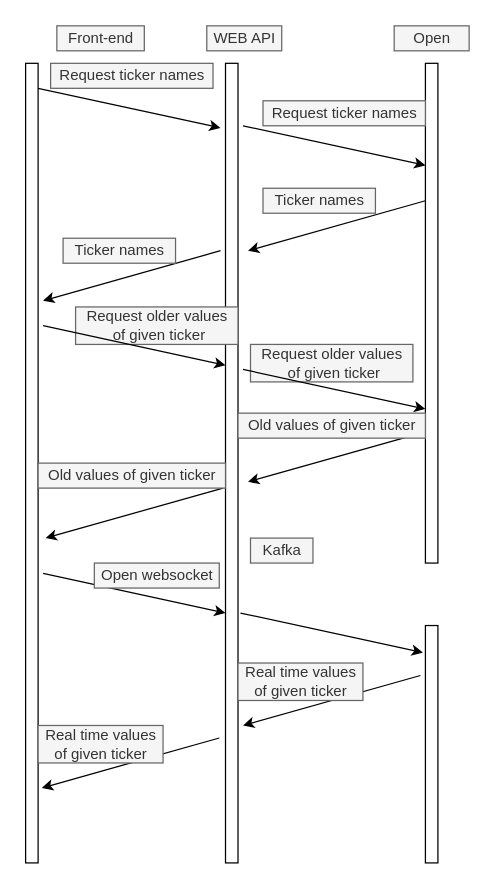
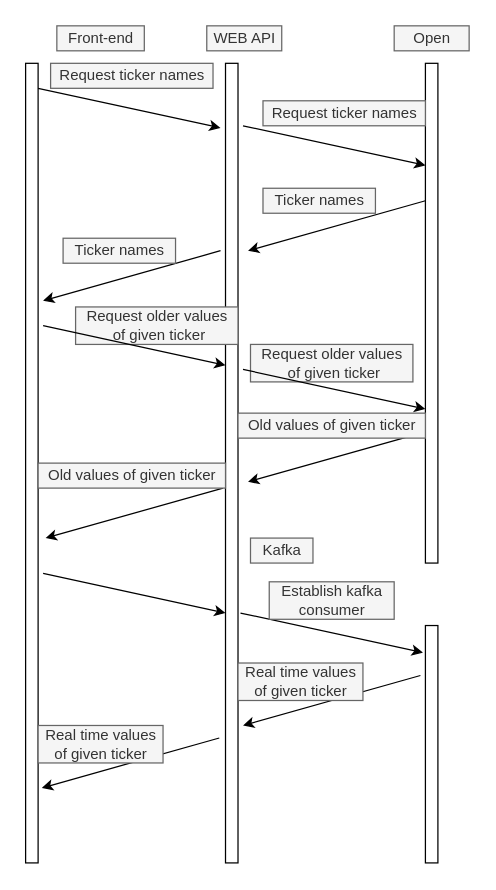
  <mxCell id="0" />
  <mxCell id="1" parent="0" />
  <mxCell id="2" value="" style="whiteSpace=wrap;html=1;" vertex="1" parent="1"><mxGeometry x="20" y="50" width="10" height="640" as="geometry" /></mxCell>
  <mxCell id="3" value="" style="whiteSpace=wrap;html=1;" vertex="1" parent="1"><mxGeometry x="180" y="50" width="10" height="640" as="geometry" /></mxCell>
  <mxCell id="4" value="" style="whiteSpace=wrap;html=1;" vertex="1" parent="1"><mxGeometry x="340" y="50" width="10" height="400" as="geometry" /></mxCell>
  <mxCell id="5" value="Front-end" style="text;html=1;resizable=0;autosize=1;align=center;verticalAlign=middle;points=[];fillColor=#f5f5f5;strokeColor=#666666;rounded=0;fontColor=#333333;" vertex="1" parent="1"><mxGeometry x="45" y="20" width="70" height="20" as="geometry" /></mxCell>
  <mxCell id="6" value="WEB API" style="text;html=1;resizable=0;autosize=1;align=center;verticalAlign=middle;points=[];fillColor=#f5f5f5;strokeColor=#666666;rounded=0;fontColor=#333333;" vertex="1" parent="1"><mxGeometry x="165" y="20" width="60" height="20" as="geometry" /></mxCell>
  <mxCell id="7" value="" style="whiteSpace=wrap;html=1;" vertex="1" parent="1"><mxGeometry x="340" y="500" width="10" height="190" as="geometry" /></mxCell>
  <mxCell id="8" value="Open" style="text;html=1;resizable=0;autosize=1;align=center;verticalAlign=middle;points=[];fillColor=#f5f5f5;strokeColor=#666666;rounded=0;fontColor=#333333;" vertex="1" parent="1"><mxGeometry x="315" y="20" width="60" height="20" as="geometry" /></mxCell>
  <mxCell id="9" value="Kafka" style="text;html=1;resizable=0;autosize=1;align=center;verticalAlign=middle;points=[];fillColor=#f5f5f5;strokeColor=#666666;rounded=0;fontColor=#333333;" vertex="1" parent="1"><mxGeometry x="200" y="430" width="50" height="20" as="geometry" /></mxCell>
  <mxCell id="10" value="Request ticker names" style="text;html=1;resizable=0;autosize=1;align=center;verticalAlign=middle;points=[];fillColor=#f5f5f5;strokeColor=#666666;rounded=0;fontColor=#333333;" vertex="1" parent="1"><mxGeometry x="40" y="50" width="130" height="20" as="geometry" /></mxCell>
  <mxCell id="11" style="edgeStyle=none;html=1;exitX=1.2;exitY=0.102;exitDx=0;exitDy=0;entryX=-0.2;entryY=0.174;entryDx=0;entryDy=0;exitPerimeter=0;entryPerimeter=0;" edge="1" parent="1"><mxGeometry relative="1" as="geometry"><mxPoint x="194" y="100" as="sourcePoint" /><mxPoint x="340" y="131.68" as="targetPoint" /></mxGeometry></mxCell>
  <mxCell id="12" style="edgeStyle=none;html=1;exitX=1.2;exitY=0.102;exitDx=0;exitDy=0;entryX=-0.2;entryY=0.174;entryDx=0;entryDy=0;exitPerimeter=0;entryPerimeter=0;" edge="1" parent="1"><mxGeometry relative="1" as="geometry"><mxPoint x="30" y="70" as="sourcePoint" /><mxPoint x="176" y="101.68" as="targetPoint" /></mxGeometry></mxCell>
  <mxCell id="13" value="&lt;span style=&quot;color: rgba(0 , 0 , 0 , 0) ; font-family: monospace ; font-size: 0px&quot;&gt;%3CmxGraphModel%3E%3Croot%3E%3CmxCell%20id%3D%220%22%2F%3E%3CmxCell%20id%3D%221%22%20parent%3D%220%22%2F%3E%3CmxCell%20id%3D%222%22%20value%3D%22Request%20ticker%20names%22%20style%3D%22text%3Bhtml%3D1%3Bresizable%3D0%3Bautosize%3D1%3Balign%3Dcenter%3BverticalAlign%3Dmiddle%3Bpoints%3D%5B%5D%3BfillColor%3Dnone%3BstrokeColor%3Dnone%3Brounded%3D0%3B%22%20vertex%3D%221%22%20parent%3D%221%22%3E%3CmxGeometry%20x%3D%22140%22%20y%3D%2240%22%20width%3D%22130%22%20height%3D%2220%22%20as%3D%22geometry%22%2F%3E%3C%2FmxCell%3E%3C%2Froot%3E%3C%2FmxGraphModel%3E&lt;/span&gt;" style="text;html=1;resizable=0;autosize=1;align=center;verticalAlign=middle;points=[];fillColor=none;strokeColor=none;rounded=0;" vertex="1" parent="1"><mxGeometry x="265" y="80" width="20" height="20" as="geometry" /></mxCell>
  <mxCell id="14" style="edgeStyle=none;html=1;exitX=1.2;exitY=0.102;exitDx=0;exitDy=0;exitPerimeter=0;" edge="1" parent="1"><mxGeometry relative="1" as="geometry"><mxPoint x="340" y="160" as="sourcePoint" /><mxPoint x="198" y="200" as="targetPoint" /></mxGeometry></mxCell>
  <mxCell id="15" style="edgeStyle=none;html=1;exitX=1.2;exitY=0.102;exitDx=0;exitDy=0;exitPerimeter=0;" edge="1" parent="1"><mxGeometry relative="1" as="geometry"><mxPoint x="176" y="200" as="sourcePoint" /><mxPoint x="34" y="240" as="targetPoint" /></mxGeometry></mxCell>
  <mxCell id="16" value="Ticker names" style="text;html=1;resizable=0;autosize=1;align=center;verticalAlign=middle;points=[];fillColor=#f5f5f5;strokeColor=#666666;rounded=0;fontColor=#333333;" vertex="1" parent="1"><mxGeometry x="210" y="150" width="90" height="20" as="geometry" /></mxCell>
  <mxCell id="17" style="edgeStyle=none;html=1;exitX=1.2;exitY=0.102;exitDx=0;exitDy=0;exitPerimeter=0;" edge="1" parent="1"><mxGeometry relative="1" as="geometry"><mxPoint x="340" y="345" as="sourcePoint" /><mxPoint x="198" y="385" as="targetPoint" /></mxGeometry></mxCell>
  <mxCell id="18" style="edgeStyle=none;html=1;exitX=1.2;exitY=0.102;exitDx=0;exitDy=0;exitPerimeter=0;" edge="1" parent="1"><mxGeometry relative="1" as="geometry"><mxPoint x="178" y="390" as="sourcePoint" /><mxPoint x="36" y="430" as="targetPoint" /></mxGeometry></mxCell>
  <mxCell id="19" value="Request older values&lt;br&gt;&amp;nbsp;of given ticker" style="text;html=1;resizable=0;autosize=1;align=center;verticalAlign=middle;points=[];fillColor=none;strokeColor=none;rounded=0;" vertex="1" parent="1"><mxGeometry x="60" y="245" width="130" height="30" as="geometry" /></mxCell>
  <mxCell id="20" value="Request ticker names" style="text;html=1;resizable=0;autosize=1;align=center;verticalAlign=middle;points=[];fillColor=#f5f5f5;strokeColor=#666666;rounded=0;fontColor=#333333;" vertex="1" parent="1"><mxGeometry x="210" y="80" width="130" height="20" as="geometry" /></mxCell>
  <mxCell id="21" value="Ticker names" style="text;html=1;resizable=0;autosize=1;align=center;verticalAlign=middle;points=[];fillColor=#f5f5f5;strokeColor=#666666;rounded=0;fontColor=#333333;" vertex="1" parent="1"><mxGeometry x="50" y="190" width="90" height="20" as="geometry" /></mxCell>
  <mxCell id="22" value="Request older values&lt;br&gt;&amp;nbsp;of given ticker" style="text;html=1;resizable=0;autosize=1;align=center;verticalAlign=middle;points=[];fillColor=none;strokeColor=none;rounded=0;" vertex="1" parent="1"><mxGeometry x="200" y="275" width="130" height="30" as="geometry" /></mxCell>
  <mxCell id="23" value="Old values of given ticker" style="text;html=1;resizable=0;autosize=1;align=center;verticalAlign=middle;points=[];fillColor=none;strokeColor=none;rounded=0;" vertex="1" parent="1"><mxGeometry x="190" y="330" width="150" height="20" as="geometry" /></mxCell>
  <mxCell id="24" value="Old values of given ticker" style="text;html=1;resizable=0;autosize=1;align=center;verticalAlign=middle;points=[];fillColor=#f5f5f5;strokeColor=#666666;rounded=0;fontColor=#333333;" vertex="1" parent="1"><mxGeometry x="30" y="370" width="150" height="20" as="geometry" /></mxCell>
  <mxCell id="25" style="edgeStyle=none;html=1;exitX=1.2;exitY=0.102;exitDx=0;exitDy=0;entryX=-0.2;entryY=0.174;entryDx=0;entryDy=0;exitPerimeter=0;entryPerimeter=0;" edge="1" parent="1"><mxGeometry relative="1" as="geometry"><mxPoint x="34" y="458.32" as="sourcePoint" /><mxPoint x="180" y="490" as="targetPoint" /></mxGeometry></mxCell>
  <mxCell id="26" style="edgeStyle=none;html=1;exitX=1.2;exitY=0.102;exitDx=0;exitDy=0;entryX=-0.2;entryY=0.174;entryDx=0;entryDy=0;exitPerimeter=0;entryPerimeter=0;" edge="1" parent="1"><mxGeometry relative="1" as="geometry"><mxPoint x="192" y="490" as="sourcePoint" /><mxPoint x="338" y="521.68" as="targetPoint" /></mxGeometry></mxCell>
- <mxCell id="27" value="Open websocket" style="text;html=1;resizable=0;autosize=1;align=center;verticalAlign=middle;points=[];fillColor=#f5f5f5;strokeColor=#666666;rounded=0;fontColor=#333333;" vertex="1" parent="1"><mxGeometry x="75" y="450" width="100" height="20" as="geometry" /></mxCell>
+ <mxCell id="28" value="Establish kafka &lt;br&gt;consumer" style="text;html=1;resizable=0;autosize=1;align=center;verticalAlign=middle;points=[];fillColor=#f5f5f5;strokeColor=#666666;rounded=0;fontColor=#333333;" vertex="1" parent="1"><mxGeometry x="215" y="465" width="100" height="30" as="geometry" /></mxCell>
  <mxCell id="29" style="edgeStyle=none;html=1;exitX=1.2;exitY=0.102;exitDx=0;exitDy=0;exitPerimeter=0;" edge="1" parent="1"><mxGeometry relative="1" as="geometry"><mxPoint x="336" y="540" as="sourcePoint" /><mxPoint x="194" y="580" as="targetPoint" /></mxGeometry></mxCell>
  <mxCell id="30" style="edgeStyle=none;html=1;exitX=1.2;exitY=0.102;exitDx=0;exitDy=0;exitPerimeter=0;" edge="1" parent="1"><mxGeometry relative="1" as="geometry"><mxPoint x="175" y="590" as="sourcePoint" /><mxPoint x="33" y="630" as="targetPoint" /></mxGeometry></mxCell>
  <mxCell id="31" value="Real time values&lt;br&gt;of given ticker" style="text;html=1;resizable=0;autosize=1;align=center;verticalAlign=middle;points=[];fillColor=#f5f5f5;strokeColor=#666666;rounded=0;fontColor=#333333;" vertex="1" parent="1"><mxGeometry x="190" y="530" width="100" height="30" as="geometry" /></mxCell>
  <mxCell id="32" value="Real time values&lt;br&gt;of given ticker" style="text;html=1;resizable=0;autosize=1;align=center;verticalAlign=middle;points=[];fillColor=#f5f5f5;strokeColor=#666666;rounded=0;fontColor=#333333;" vertex="1" parent="1"><mxGeometry x="30" y="580" width="100" height="30" as="geometry" /></mxCell>
  <mxCell id="33" value="Request older values&lt;br&gt;&amp;nbsp;of given ticker" style="text;html=1;resizable=0;autosize=1;align=center;verticalAlign=middle;points=[];fillColor=#f5f5f5;strokeColor=#666666;rounded=0;fontColor=#333333;" vertex="1" parent="1"><mxGeometry x="200" y="275" width="130" height="30" as="geometry" /></mxCell>
  <mxCell id="34" value="Request older values&lt;br&gt;&amp;nbsp;of given ticker" style="text;html=1;resizable=0;autosize=1;align=center;verticalAlign=middle;points=[];fillColor=#f5f5f5;strokeColor=#666666;rounded=0;fontColor=#333333;" vertex="1" parent="1"><mxGeometry x="60" y="245" width="130" height="30" as="geometry" /></mxCell>
  <mxCell id="35" value="Old values of given ticker" style="text;html=1;resizable=0;autosize=1;align=center;verticalAlign=middle;points=[];fillColor=#f5f5f5;strokeColor=#666666;rounded=0;fontColor=#333333;" vertex="1" parent="1"><mxGeometry x="190" y="330" width="150" height="20" as="geometry" /></mxCell>
  <mxCell id="36" style="edgeStyle=none;html=1;exitX=1.2;exitY=0.102;exitDx=0;exitDy=0;entryX=-0.2;entryY=0.174;entryDx=0;entryDy=0;exitPerimeter=0;entryPerimeter=0;" edge="1" parent="1"><mxGeometry relative="1" as="geometry"><mxPoint x="34" y="260" as="sourcePoint" /><mxPoint x="180" y="291.68" as="targetPoint" /></mxGeometry></mxCell>
  <mxCell id="37" style="edgeStyle=none;html=1;exitX=1.2;exitY=0.102;exitDx=0;exitDy=0;entryX=-0.2;entryY=0.174;entryDx=0;entryDy=0;exitPerimeter=0;entryPerimeter=0;" edge="1" parent="1"><mxGeometry relative="1" as="geometry"><mxPoint x="194" y="295" as="sourcePoint" /><mxPoint x="340" y="326.68" as="targetPoint" /></mxGeometry></mxCell>
